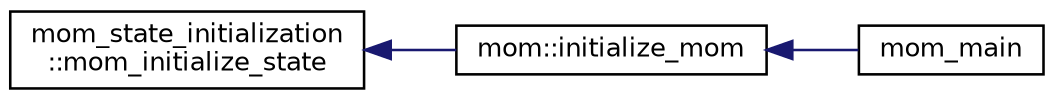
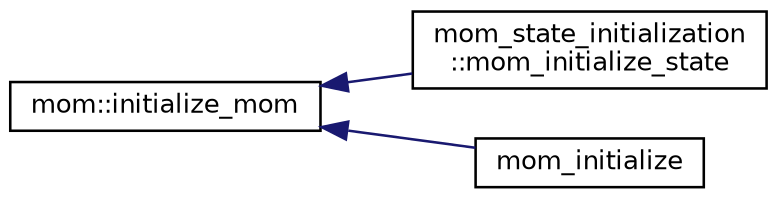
  digraph {
    rankdir=LR
    node [color=black fillcolor=white fontname=Helvetica fontsize=10 shape=record style=filled]
    edge [color=midnightblue dir=back fontname=Helvetica fontsize=10 labelfontname=Helvetica labelfontsize=10 style=solid]
    n1 [height=0.2 label="mom_state_initialization\l::mom_initialize_state" width=0.4]
    n2 [height=0.2 label="mom::initialize_mom" width=0.4]
-   n3 [height=0.2 label=mom_main width=0.4]
-   n1 -> n2
+   n3 [height=0.2 label=mom_initialize width=0.4]
+   n2 -> n1
    n2 -> n3
  }
